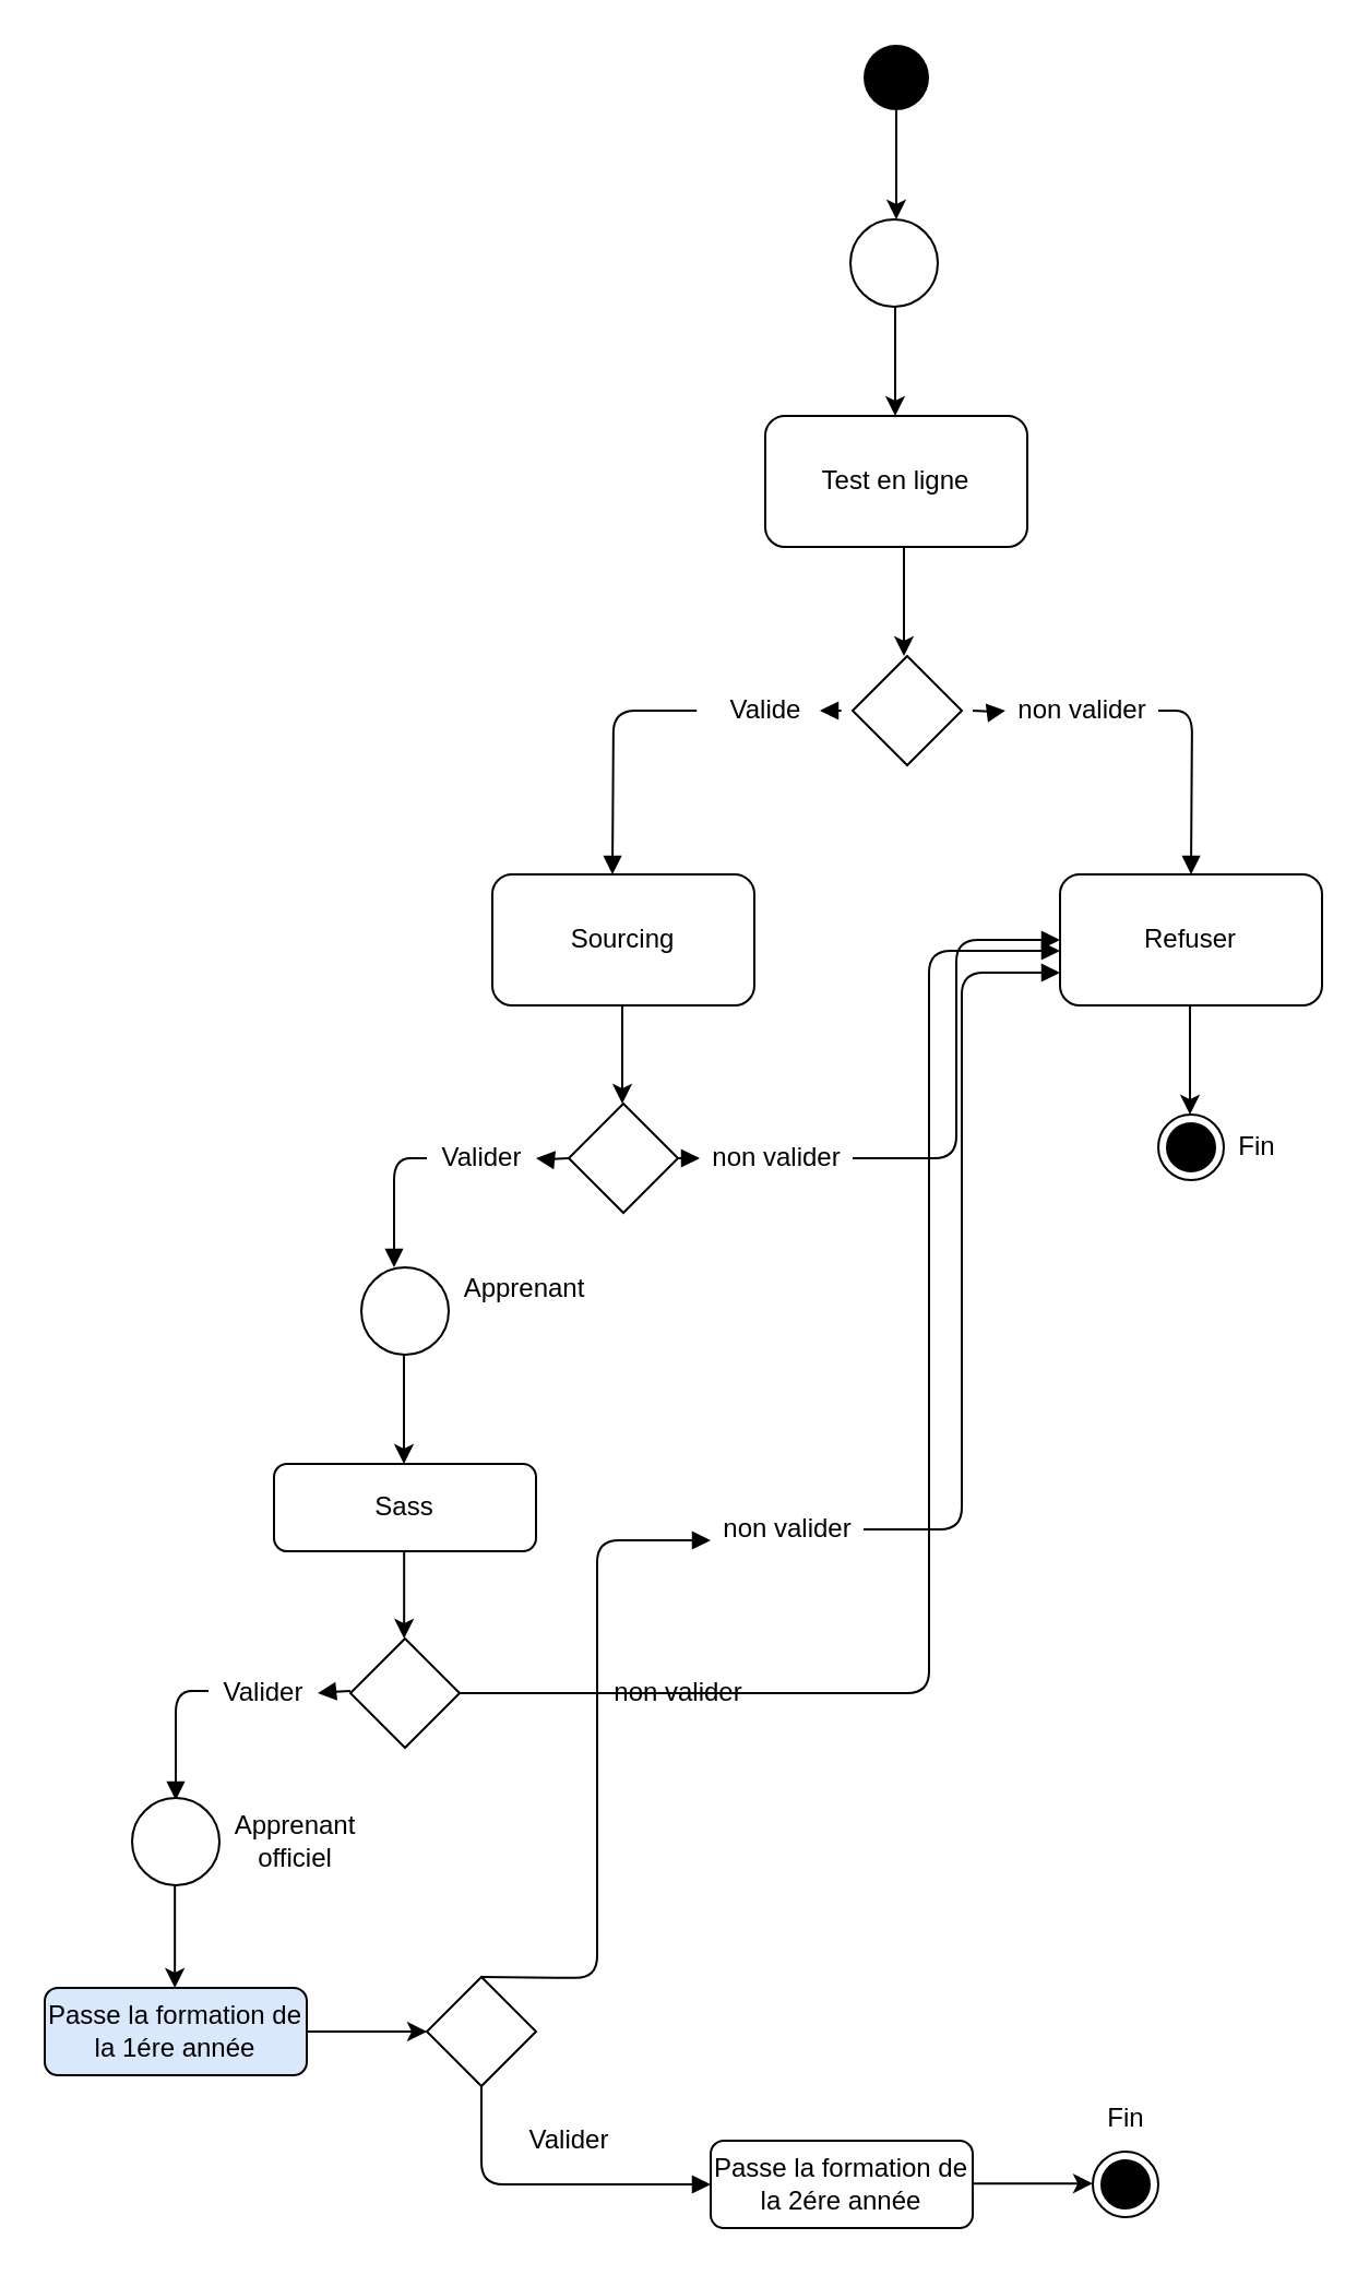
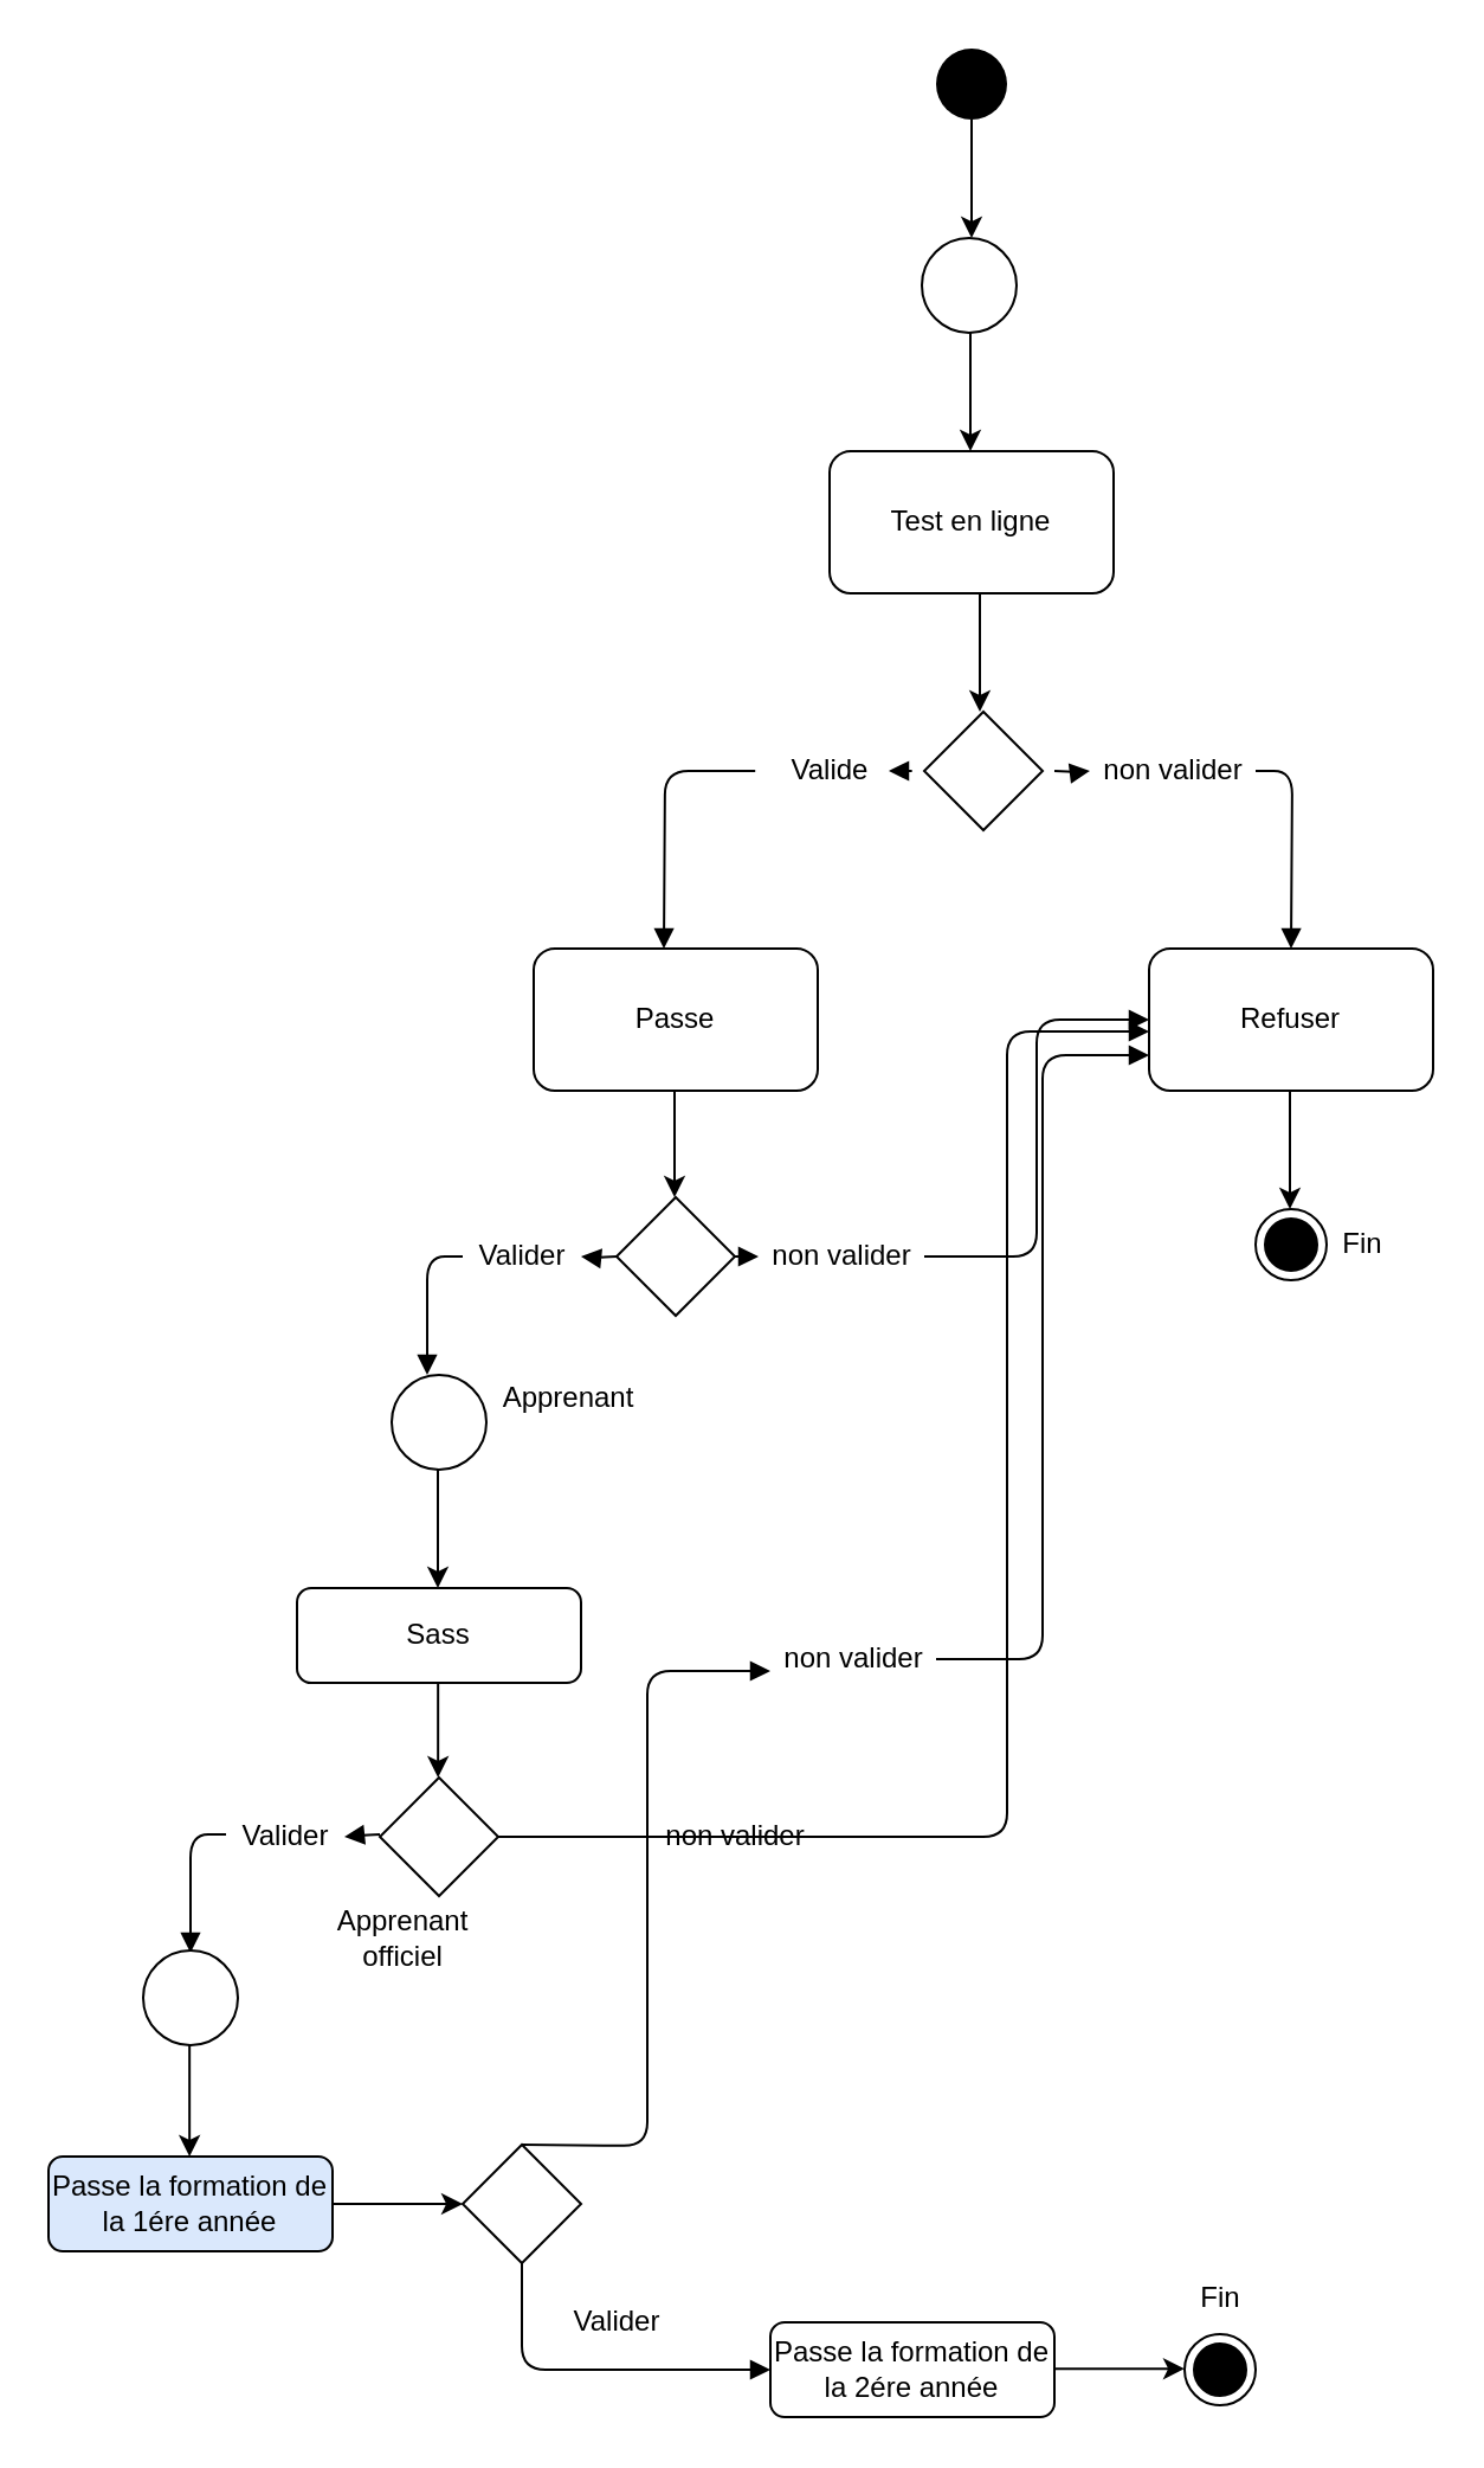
  <mxCell id="0" />
  <mxCell id="1" parent="0" />
  <mxCell id="2" value="" style="ellipse;fillColor=#000000;strokeColor=none;" vertex="1" parent="1"><mxGeometry x="395" y="20" width="30" height="30" as="geometry" /></mxCell>
  <mxCell id="3" value="" style="endArrow=classic;html=1;exitX=0.5;exitY=1;exitDx=0;exitDy=0;" edge="1" parent="1" source="2"><mxGeometry width="50" height="50" relative="1" as="geometry"><mxPoint x="425" y="330" as="sourcePoint" /><mxPoint x="410" y="100" as="targetPoint" /></mxGeometry></mxCell>
  <mxCell id="4" value="Test en ligne" style="rounded=1;whiteSpace=wrap;html=1;" vertex="1" parent="1"><mxGeometry x="350" y="190" width="120" height="60" as="geometry" /></mxCell>
  <mxCell id="5" value="" style="endArrow=classic;html=1;exitX=0.5;exitY=1;exitDx=0;exitDy=0;" edge="1" parent="1"><mxGeometry width="50" height="50" relative="1" as="geometry"><mxPoint x="409.5" y="140" as="sourcePoint" /><mxPoint x="409.5" y="190" as="targetPoint" /></mxGeometry></mxCell>
  <mxCell id="6" value="" style="rhombus;" vertex="1" parent="1"><mxGeometry x="390" y="300" width="50" height="50" as="geometry" /></mxCell>
  <mxCell id="7" value="" style="endArrow=classic;html=1;exitX=0.5;exitY=1;exitDx=0;exitDy=0;" edge="1" parent="1"><mxGeometry width="50" height="50" relative="1" as="geometry"><mxPoint x="544.5" y="460" as="sourcePoint" /><mxPoint x="544.5" y="510" as="targetPoint" /></mxGeometry></mxCell>
  <mxCell id="8" value="" style="endArrow=classic;html=1;exitX=0.5;exitY=1;exitDx=0;exitDy=0;" edge="1" parent="1"><mxGeometry width="50" height="50" relative="1" as="geometry"><mxPoint x="413.5" y="250" as="sourcePoint" /><mxPoint x="413.5" y="300" as="targetPoint" /></mxGeometry></mxCell>
  <mxCell id="9" value="" style="endArrow=classic;html=1;exitX=0.5;exitY=1;exitDx=0;exitDy=0;" edge="1" parent="1"><mxGeometry width="50" height="50" relative="1" as="geometry"><mxPoint x="284.5" y="455" as="sourcePoint" /><mxPoint x="284.5" y="505" as="targetPoint" /></mxGeometry></mxCell>
  <mxCell id="10" value="" style="endArrow=classic;html=1;exitX=0.5;exitY=1;exitDx=0;exitDy=0;" edge="1" parent="1"><mxGeometry width="50" height="50" relative="1" as="geometry"><mxPoint x="79.58" y="860" as="sourcePoint" /><mxPoint x="79.58" y="910" as="targetPoint" /></mxGeometry></mxCell>
  <mxCell id="11" value="" style="endArrow=classic;html=1;exitX=0.5;exitY=1;exitDx=0;exitDy=0;" edge="1" parent="1"><mxGeometry width="50" height="50" relative="1" as="geometry"><mxPoint x="184.58" y="700" as="sourcePoint" /><mxPoint x="184.58" y="750" as="targetPoint" /></mxGeometry></mxCell>
  <mxCell id="12" value="" style="endArrow=classic;html=1;exitX=0.5;exitY=1;exitDx=0;exitDy=0;" edge="1" parent="1"><mxGeometry width="50" height="50" relative="1" as="geometry"><mxPoint x="184.5" y="620" as="sourcePoint" /><mxPoint x="184.5" y="670" as="targetPoint" /></mxGeometry></mxCell>
  <mxCell id="13" value="" style="endArrow=block;endFill=1;html=1;edgeStyle=orthogonalEdgeStyle;align=left;verticalAlign=top;" edge="1" parent="1" source="33"><mxGeometry x="-1" relative="1" as="geometry"><mxPoint x="445" y="325" as="sourcePoint" /><mxPoint x="545" y="400" as="targetPoint" /></mxGeometry></mxCell>
  <mxCell id="14" value="" style="endArrow=block;endFill=1;html=1;edgeStyle=orthogonalEdgeStyle;align=left;verticalAlign=top;exitX=-0.128;exitY=0.5;exitDx=0;exitDy=0;exitPerimeter=0;" edge="1" parent="1" source="31"><mxGeometry x="-1" relative="1" as="geometry"><mxPoint x="165" y="340" as="sourcePoint" /><mxPoint x="280" y="400" as="targetPoint" /></mxGeometry></mxCell>
- <mxCell id="15" value="Sourcing" style="rounded=1;whiteSpace=wrap;html=1;" vertex="1" parent="1"><mxGeometry x="225" y="400" width="120" height="60" as="geometry" /></mxCell>
+ <mxCell id="15" value="Passe" style="rounded=1;whiteSpace=wrap;html=1;" vertex="1" parent="1"><mxGeometry x="225" y="400" width="120" height="60" as="geometry" /></mxCell>
  <mxCell id="16" value="Refuser" style="rounded=1;whiteSpace=wrap;html=1;" vertex="1" parent="1"><mxGeometry x="485" y="400" width="120" height="60" as="geometry" /></mxCell>
  <mxCell id="17" value="" style="ellipse;html=1;shape=endState;fillColor=#000000;strokeColor=#000000;" vertex="1" parent="1"><mxGeometry x="530" y="510" width="30" height="30" as="geometry" /></mxCell>
  <mxCell id="18" value="Fin" style="text;html=1;align=center;verticalAlign=middle;resizable=0;points=[];autosize=1;" vertex="1" parent="1"><mxGeometry x="560" y="515" width="30" height="20" as="geometry" /></mxCell>
  <mxCell id="19" value="" style="ellipse;whiteSpace=wrap;html=1;" vertex="1" parent="1"><mxGeometry x="389" y="100" width="40" height="40" as="geometry" /></mxCell>
  <mxCell id="20" value="" style="rhombus;" vertex="1" parent="1"><mxGeometry x="260" y="505" width="50" height="50" as="geometry" /></mxCell>
  <mxCell id="21" value="" style="endArrow=block;endFill=1;html=1;edgeStyle=orthogonalEdgeStyle;align=left;verticalAlign=top;" edge="1" parent="1" source="35"><mxGeometry x="-1" relative="1" as="geometry"><mxPoint x="260" y="530" as="sourcePoint" /><mxPoint x="180" y="580" as="targetPoint" /><Array as="points"><mxPoint x="180" y="530" /></Array></mxGeometry></mxCell>
  <mxCell id="22" value="" style="endArrow=block;endFill=1;html=1;edgeStyle=orthogonalEdgeStyle;align=left;verticalAlign=top;entryX=0;entryY=0.5;entryDx=0;entryDy=0;" edge="1" parent="1" source="37" target="16"><mxGeometry x="-1" relative="1" as="geometry"><mxPoint x="310" y="530" as="sourcePoint" /><mxPoint x="425" y="580" as="targetPoint" /></mxGeometry></mxCell>
  <mxCell id="23" value="" style="ellipse;whiteSpace=wrap;html=1;" vertex="1" parent="1"><mxGeometry x="165" y="580" width="40" height="40" as="geometry" /></mxCell>
  <mxCell id="24" value="Apprenant" style="text;html=1;strokeColor=none;fillColor=none;align=center;verticalAlign=middle;whiteSpace=wrap;rounded=0;" vertex="1" parent="1"><mxGeometry x="220" y="580" width="40" height="20" as="geometry" /></mxCell>
  <mxCell id="25" value="Sass" style="rounded=1;whiteSpace=wrap;html=1;" vertex="1" parent="1"><mxGeometry x="125" y="670" width="120" height="40" as="geometry" /></mxCell>
  <mxCell id="26" value="" style="rhombus;" vertex="1" parent="1"><mxGeometry x="160" y="750" width="50" height="50" as="geometry" /></mxCell>
  <mxCell id="27" value="" style="endArrow=block;endFill=1;html=1;edgeStyle=orthogonalEdgeStyle;align=left;verticalAlign=top;" edge="1" parent="1"><mxGeometry x="-1" relative="1" as="geometry"><mxPoint x="210" y="775" as="sourcePoint" /><mxPoint x="485" y="435" as="targetPoint" /><Array as="points"><mxPoint x="425" y="775" /><mxPoint x="425" y="435" /></Array></mxGeometry></mxCell>
  <mxCell id="28" value="" style="endArrow=block;endFill=1;html=1;edgeStyle=orthogonalEdgeStyle;align=left;verticalAlign=top;" edge="1" parent="1" source="39"><mxGeometry x="-1" relative="1" as="geometry"><mxPoint x="160" y="774" as="sourcePoint" /><mxPoint x="80" y="824" as="targetPoint" /><Array as="points"><mxPoint x="80" y="774" /></Array></mxGeometry></mxCell>
  <mxCell id="29" value="" style="ellipse;whiteSpace=wrap;html=1;" vertex="1" parent="1"><mxGeometry x="60" y="823" width="40" height="40" as="geometry" /></mxCell>
- <mxCell id="30" value="Apprenant officiel" style="text;html=1;strokeColor=none;fillColor=none;align=center;verticalAlign=middle;whiteSpace=wrap;rounded=0;" vertex="1" parent="1"><mxGeometry x="115" y="833" width="40" height="20" as="geometry" /></mxCell>
+ <mxCell id="30" value="Apprenant officiel" style="text;html=1;strokeColor=none;fillColor=none;align=center;verticalAlign=middle;whiteSpace=wrap;rounded=0;" vertex="1" parent="1"><mxGeometry x="150" y="808" width="40" height="20" as="geometry" /></mxCell>
  <mxCell id="31" value="Valide" style="text;html=1;align=center;verticalAlign=middle;resizable=0;points=[];autosize=1;" vertex="1" parent="1"><mxGeometry x="325" y="315" width="50" height="20" as="geometry" /></mxCell>
  <mxCell id="32" value="" style="endArrow=block;endFill=1;html=1;edgeStyle=orthogonalEdgeStyle;align=left;verticalAlign=top;exitX=-0.128;exitY=0.5;exitDx=0;exitDy=0;exitPerimeter=0;" edge="1" parent="1" source="6" target="31"><mxGeometry x="-1" relative="1" as="geometry"><mxPoint x="383.6" y="325" as="sourcePoint" /><mxPoint x="280" y="400" as="targetPoint" /></mxGeometry></mxCell>
  <mxCell id="33" value="non valider" style="text;html=1;align=center;verticalAlign=middle;resizable=0;points=[];autosize=1;" vertex="1" parent="1"><mxGeometry x="460" y="315" width="70" height="20" as="geometry" /></mxCell>
  <mxCell id="34" value="" style="endArrow=block;endFill=1;html=1;edgeStyle=orthogonalEdgeStyle;align=left;verticalAlign=top;" edge="1" parent="1" target="33"><mxGeometry x="-1" relative="1" as="geometry"><mxPoint x="445" y="325" as="sourcePoint" /><mxPoint x="545" y="400" as="targetPoint" /></mxGeometry></mxCell>
  <mxCell id="35" value="Valider" style="text;html=1;align=center;verticalAlign=middle;resizable=0;points=[];autosize=1;" vertex="1" parent="1"><mxGeometry x="195" y="520" width="50" height="20" as="geometry" /></mxCell>
  <mxCell id="36" value="" style="endArrow=block;endFill=1;html=1;edgeStyle=orthogonalEdgeStyle;align=left;verticalAlign=top;" edge="1" parent="1" target="35"><mxGeometry x="-1" relative="1" as="geometry"><mxPoint x="260" y="530" as="sourcePoint" /><mxPoint x="180" y="580" as="targetPoint" /><Array as="points" /></mxGeometry></mxCell>
  <mxCell id="37" value="non valider" style="text;html=1;align=center;verticalAlign=middle;resizable=0;points=[];autosize=1;" vertex="1" parent="1"><mxGeometry x="320" y="520" width="70" height="20" as="geometry" /></mxCell>
  <mxCell id="38" value="" style="endArrow=block;endFill=1;html=1;edgeStyle=orthogonalEdgeStyle;align=left;verticalAlign=top;entryX=0;entryY=0.5;entryDx=0;entryDy=0;" edge="1" parent="1" target="37"><mxGeometry x="-1" relative="1" as="geometry"><mxPoint x="310" y="530" as="sourcePoint" /><mxPoint x="485" y="430" as="targetPoint" /></mxGeometry></mxCell>
  <mxCell id="39" value="Valider" style="text;html=1;align=center;verticalAlign=middle;resizable=0;points=[];autosize=1;" vertex="1" parent="1"><mxGeometry x="95" y="765" width="50" height="20" as="geometry" /></mxCell>
  <mxCell id="40" value="" style="endArrow=block;endFill=1;html=1;edgeStyle=orthogonalEdgeStyle;align=left;verticalAlign=top;" edge="1" parent="1" target="39"><mxGeometry x="-1" relative="1" as="geometry"><mxPoint x="160" y="774" as="sourcePoint" /><mxPoint x="80" y="824" as="targetPoint" /><Array as="points" /></mxGeometry></mxCell>
  <mxCell id="41" value="non valider" style="text;html=1;align=center;verticalAlign=middle;resizable=0;points=[];autosize=1;" vertex="1" parent="1"><mxGeometry x="275" y="765" width="70" height="20" as="geometry" /></mxCell>
  <mxCell id="42" value="Passe la formation de la 1ére année" style="rounded=1;whiteSpace=wrap;html=1;fillColor=#dae8fc;" vertex="1" parent="1"><mxGeometry x="20" y="910" width="120" height="40" as="geometry" /></mxCell>
  <mxCell id="43" value="" style="endArrow=classic;html=1;exitX=1;exitY=0.5;exitDx=0;exitDy=0;" edge="1" parent="1" source="42"><mxGeometry width="50" height="50" relative="1" as="geometry"><mxPoint x="89.58" y="870" as="sourcePoint" /><mxPoint x="195" y="930" as="targetPoint" /></mxGeometry></mxCell>
  <mxCell id="44" value="" style="rhombus;" vertex="1" parent="1"><mxGeometry x="195" y="905" width="50" height="50" as="geometry" /></mxCell>
  <mxCell id="45" value="" style="endArrow=block;endFill=1;html=1;edgeStyle=orthogonalEdgeStyle;align=left;verticalAlign=top;entryX=0;entryY=0.75;entryDx=0;entryDy=0;" edge="1" parent="1" source="46" target="16"><mxGeometry x="-1" relative="1" as="geometry"><mxPoint x="220" y="905" as="sourcePoint" /><mxPoint x="455" y="434.667" as="targetPoint" /></mxGeometry></mxCell>
  <mxCell id="46" value="non valider" style="text;html=1;align=center;verticalAlign=middle;resizable=0;points=[];autosize=1;" vertex="1" parent="1"><mxGeometry x="325" y="690" width="70" height="20" as="geometry" /></mxCell>
  <mxCell id="47" value="" style="endArrow=block;endFill=1;html=1;edgeStyle=orthogonalEdgeStyle;align=left;verticalAlign=top;entryX=0;entryY=0.75;entryDx=0;entryDy=0;" edge="1" parent="1" target="46"><mxGeometry x="-1" relative="1" as="geometry"><mxPoint x="220" y="905" as="sourcePoint" /><mxPoint x="485" y="445" as="targetPoint" /></mxGeometry></mxCell>
  <mxCell id="48" value="Passe la formation de la 2ére année" style="rounded=1;whiteSpace=wrap;html=1;" vertex="1" parent="1"><mxGeometry x="325" y="980" width="120" height="40" as="geometry" /></mxCell>
  <mxCell id="49" value="" style="endArrow=block;endFill=1;html=1;edgeStyle=orthogonalEdgeStyle;align=left;verticalAlign=top;" edge="1" parent="1"><mxGeometry x="-1" relative="1" as="geometry"><mxPoint x="220" y="955" as="sourcePoint" /><mxPoint x="325" y="1000" as="targetPoint" /><Array as="points"><mxPoint x="220" y="1000" /></Array></mxGeometry></mxCell>
  <mxCell id="50" value="Valider" style="text;html=1;align=center;verticalAlign=middle;resizable=0;points=[];autosize=1;" vertex="1" parent="1"><mxGeometry x="235" y="970" width="50" height="20" as="geometry" /></mxCell>
  <mxCell id="51" value="" style="endArrow=classic;html=1;exitX=1;exitY=0.5;exitDx=0;exitDy=0;" edge="1" parent="1"><mxGeometry width="50" height="50" relative="1" as="geometry"><mxPoint x="445" y="999.58" as="sourcePoint" /><mxPoint x="500" y="999.58" as="targetPoint" /></mxGeometry></mxCell>
  <mxCell id="52" value="" style="ellipse;html=1;shape=endState;fillColor=#000000;strokeColor=#000000;" vertex="1" parent="1"><mxGeometry x="500" y="985" width="30" height="30" as="geometry" /></mxCell>
  <mxCell id="53" value="Fin" style="text;html=1;align=center;verticalAlign=middle;resizable=0;points=[];autosize=1;" vertex="1" parent="1"><mxGeometry x="500" y="960" width="30" height="20" as="geometry" /></mxCell>
